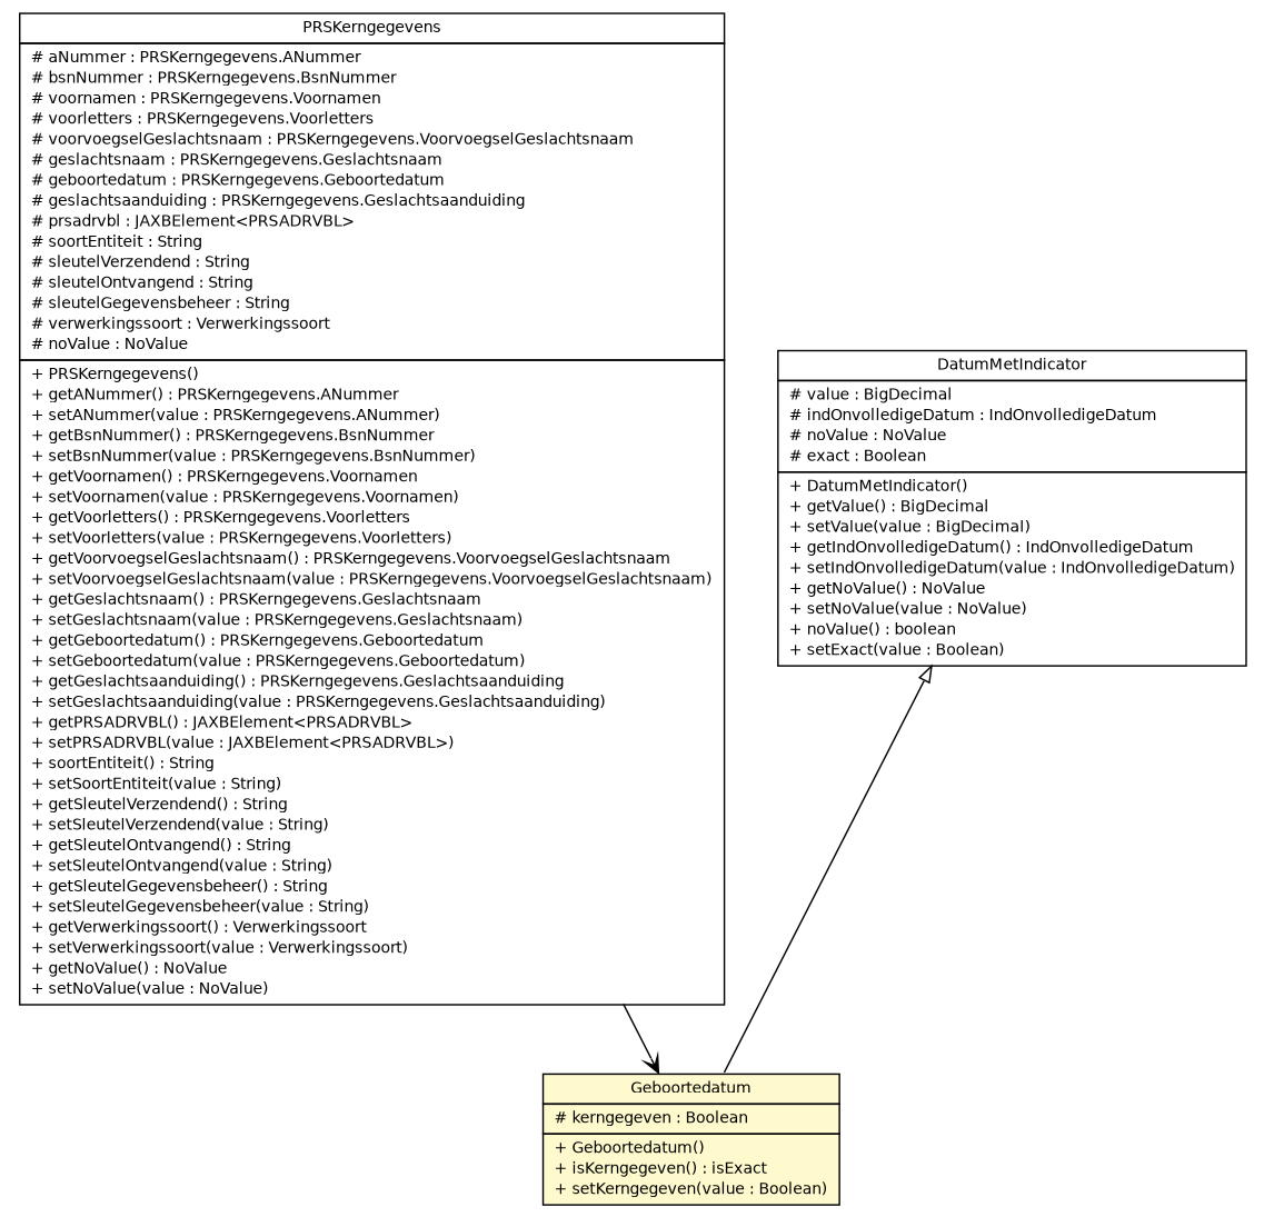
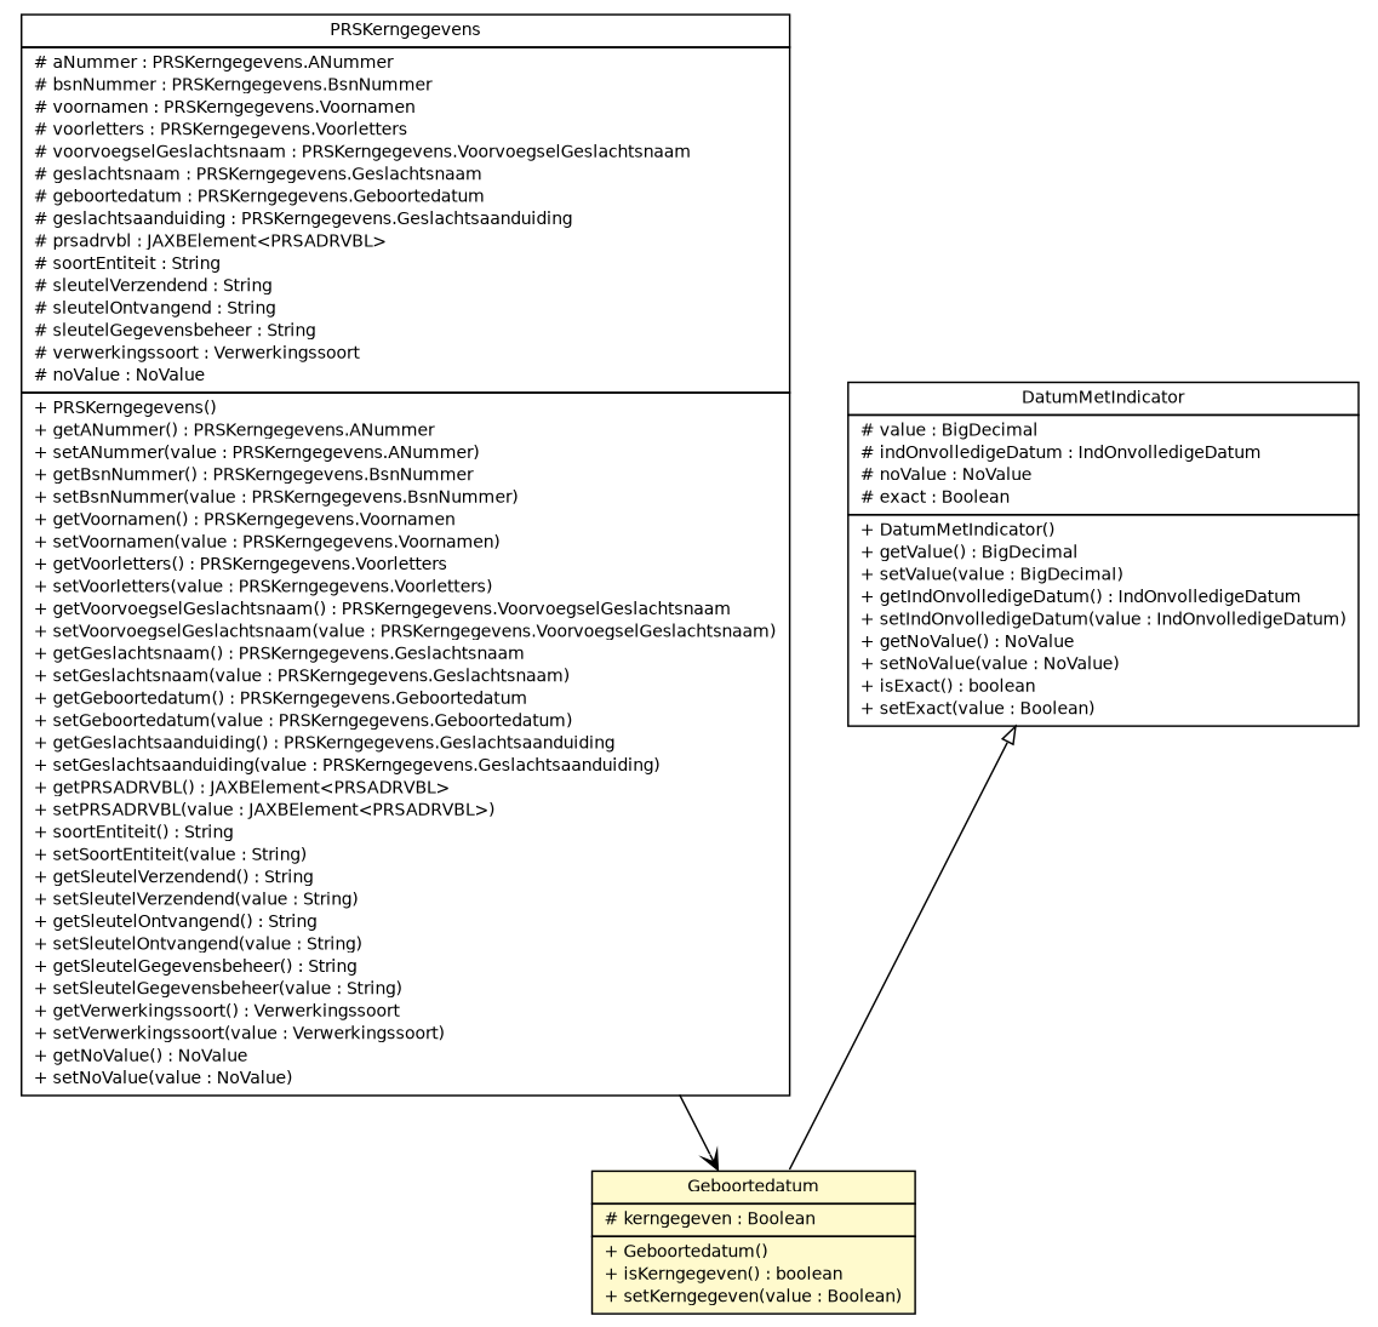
  digraph {
    nodesep=0.25
    ranksep=0.5
    node [fontcolor=black fontname=Helvetica fontsize=10.0 shape=plaintext]
    edge [fontname=Helvetica headport=p labelfontname=Helvetica labelfontsize=10 tailport=p]
    n1 [label=<<table title="nl.egem.stuf.sector.bg._0204.PRSKerngegevens" border="0" cellborder="1" cellspacing="0" cellpadding="2" port="p" href="./PRSKerngegevens.html"> 		<tr><td><table border="0" cellspacing="0" cellpadding="1"> <tr><td align="center" balign="center"> PRSKerngegevens </td></tr> 		</table></td></tr> 		<tr><td><table border="0" cellspacing="0" cellpadding="1"> <tr><td align="left" balign="left"> # aNummer : PRSKerngegevens.ANummer </td></tr> <tr><td align="left" balign="left"> # bsnNummer : PRSKerngegevens.BsnNummer </td></tr> <tr><td align="left" balign="left"> # voornamen : PRSKerngegevens.Voornamen </td></tr> <tr><td align="left" balign="left"> # voorletters : PRSKerngegevens.Voorletters </td></tr> <tr><td align="left" balign="left"> # voorvoegselGeslachtsnaam : PRSKerngegevens.VoorvoegselGeslachtsnaam </td></tr> <tr><td align="left" balign="left"> # geslachtsnaam : PRSKerngegevens.Geslachtsnaam </td></tr> <tr><td align="left" balign="left"> # geboortedatum : PRSKerngegevens.Geboortedatum </td></tr> <tr><td align="left" balign="left"> # geslachtsaanduiding : PRSKerngegevens.Geslachtsaanduiding </td></tr> <tr><td align="left" balign="left"> # prsadrvbl : JAXBElement&lt;PRSADRVBL&gt; </td></tr> <tr><td align="left" balign="left"> # soortEntiteit : String </td></tr> <tr><td align="left" balign="left"> # sleutelVerzendend : String </td></tr> <tr><td align="left" balign="left"> # sleutelOntvangend : String </td></tr> <tr><td align="left" balign="left"> # sleutelGegevensbeheer : String </td></tr> <tr><td align="left" balign="left"> # verwerkingssoort : Verwerkingssoort </td></tr> <tr><td align="left" balign="left"> # noValue : NoValue </td></tr> 		</table></td></tr> 		<tr><td><table border="0" cellspacing="0" cellpadding="1"> <tr><td align="left" balign="left"> + PRSKerngegevens() </td></tr> <tr><td align="left" balign="left"> + getANummer() : PRSKerngegevens.ANummer </td></tr> <tr><td align="left" balign="left"> + setANummer(value : PRSKerngegevens.ANummer) </td></tr> <tr><td align="left" balign="left"> + getBsnNummer() : PRSKerngegevens.BsnNummer </td></tr> <tr><td align="left" balign="left"> + setBsnNummer(value : PRSKerngegevens.BsnNummer) </td></tr> <tr><td align="left" balign="left"> + getVoornamen() : PRSKerngegevens.Voornamen </td></tr> <tr><td align="left" balign="left"> + setVoornamen(value : PRSKerngegevens.Voornamen) </td></tr> <tr><td align="left" balign="left"> + getVoorletters() : PRSKerngegevens.Voorletters </td></tr> <tr><td align="left" balign="left"> + setVoorletters(value : PRSKerngegevens.Voorletters) </td></tr> <tr><td align="left" balign="left"> + getVoorvoegselGeslachtsnaam() : PRSKerngegevens.VoorvoegselGeslachtsnaam </td></tr> <tr><td align="left" balign="left"> + setVoorvoegselGeslachtsnaam(value : PRSKerngegevens.VoorvoegselGeslachtsnaam) </td></tr> <tr><td align="left" balign="left"> + getGeslachtsnaam() : PRSKerngegevens.Geslachtsnaam </td></tr> <tr><td align="left" balign="left"> + setGeslachtsnaam(value : PRSKerngegevens.Geslachtsnaam) </td></tr> <tr><td align="left" balign="left"> + getGeboortedatum() : PRSKerngegevens.Geboortedatum </td></tr> <tr><td align="left" balign="left"> + setGeboortedatum(value : PRSKerngegevens.Geboortedatum) </td></tr> <tr><td align="left" balign="left"> + getGeslachtsaanduiding() : PRSKerngegevens.Geslachtsaanduiding </td></tr> <tr><td align="left" balign="left"> + setGeslachtsaanduiding(value : PRSKerngegevens.Geslachtsaanduiding) </td></tr> <tr><td align="left" balign="left"> + getPRSADRVBL() : JAXBElement&lt;PRSADRVBL&gt; </td></tr> <tr><td align="left" balign="left"> + setPRSADRVBL(value : JAXBElement&lt;PRSADRVBL&gt;) </td></tr> <tr><td align="left" balign="left"> + soortEntiteit() : String </td></tr> <tr><td align="left" balign="left"> + setSoortEntiteit(value : String) </td></tr> <tr><td align="left" balign="left"> + getSleutelVerzendend() : String </td></tr> <tr><td align="left" balign="left"> + setSleutelVerzendend(value : String) </td></tr> <tr><td align="left" balign="left"> + getSleutelOntvangend() : String </td></tr> <tr><td align="left" balign="left"> + setSleutelOntvangend(value : String) </td></tr> <tr><td align="left" balign="left"> + getSleutelGegevensbeheer() : String </td></tr> <tr><td align="left" balign="left"> + setSleutelGegevensbeheer(value : String) </td></tr> <tr><td align="left" balign="left"> + getVerwerkingssoort() : Verwerkingssoort </td></tr> <tr><td align="left" balign="left"> + setVerwerkingssoort(value : Verwerkingssoort) </td></tr> <tr><td align="left" balign="left"> + getNoValue() : NoValue </td></tr> <tr><td align="left" balign="left"> + setNoValue(value : NoValue) </td></tr> 		</table></td></tr> 		</table>>]
-   n2 [label=<<table title="nl.egem.stuf.sector.bg._0204.PRSKerngegevens.Geboortedatum" border="0" cellborder="1" cellspacing="0" cellpadding="2" port="p" bgcolor="lemonChiffon" href="./PRSKerngegevens.Geboortedatum.html"> 		<tr><td><table border="0" cellspacing="0" cellpadding="1"> <tr><td align="center" balign="center"> Geboortedatum </td></tr> 		</table></td></tr> 		<tr><td><table border="0" cellspacing="0" cellpadding="1"> <tr><td align="left" balign="left"> # kerngegeven : Boolean </td></tr> 		</table></td></tr> 		<tr><td><table border="0" cellspacing="0" cellpadding="1"> <tr><td align="left" balign="left"> + Geboortedatum() </td></tr> <tr><td align="left" balign="left"> + isKerngegeven() : isExact </td></tr> <tr><td align="left" balign="left"> + setKerngegeven(value : Boolean) </td></tr> 		</table></td></tr> 		</table>>]
-   n3 [label=<<table title="nl.egem.stuf.stuf0204.DatumMetIndicator" border="0" cellborder="1" cellspacing="0" cellpadding="2" port="p" href="../../../stuf0204/DatumMetIndicator.html"> 		<tr><td><table border="0" cellspacing="0" cellpadding="1"> <tr><td align="center" balign="center"> DatumMetIndicator </td></tr> 		</table></td></tr> 		<tr><td><table border="0" cellspacing="0" cellpadding="1"> <tr><td align="left" balign="left"> # value : BigDecimal </td></tr> <tr><td align="left" balign="left"> # indOnvolledigeDatum : IndOnvolledigeDatum </td></tr> <tr><td align="left" balign="left"> # noValue : NoValue </td></tr> <tr><td align="left" balign="left"> # exact : Boolean </td></tr> 		</table></td></tr> 		<tr><td><table border="0" cellspacing="0" cellpadding="1"> <tr><td align="left" balign="left"> + DatumMetIndicator() </td></tr> <tr><td align="left" balign="left"> + getValue() : BigDecimal </td></tr> <tr><td align="left" balign="left"> + setValue(value : BigDecimal) </td></tr> <tr><td align="left" balign="left"> + getIndOnvolledigeDatum() : IndOnvolledigeDatum </td></tr> <tr><td align="left" balign="left"> + setIndOnvolledigeDatum(value : IndOnvolledigeDatum) </td></tr> <tr><td align="left" balign="left"> + getNoValue() : NoValue </td></tr> <tr><td align="left" balign="left"> + setNoValue(value : NoValue) </td></tr> <tr><td align="left" balign="left"> + noValue() : boolean </td></tr> <tr><td align="left" balign="left"> + setExact(value : Boolean) </td></tr> 		</table></td></tr> 		</table>>]
+   n2 [label=<<table title="nl.egem.stuf.sector.bg._0204.PRSKerngegevens.Geboortedatum" border="0" cellborder="1" cellspacing="0" cellpadding="2" port="p" bgcolor="lemonChiffon" href="./PRSKerngegevens.Geboortedatum.html"> 		<tr><td><table border="0" cellspacing="0" cellpadding="1"> <tr><td align="center" balign="center"> Geboortedatum </td></tr> 		</table></td></tr> 		<tr><td><table border="0" cellspacing="0" cellpadding="1"> <tr><td align="left" balign="left"> # kerngegeven : Boolean </td></tr> 		</table></td></tr> 		<tr><td><table border="0" cellspacing="0" cellpadding="1"> <tr><td align="left" balign="left"> + Geboortedatum() </td></tr> <tr><td align="left" balign="left"> + isKerngegeven() : boolean </td></tr> <tr><td align="left" balign="left"> + setKerngegeven(value : Boolean) </td></tr> 		</table></td></tr> 		</table>>]
+   n3 [label=<<table title="nl.egem.stuf.stuf0204.DatumMetIndicator" border="0" cellborder="1" cellspacing="0" cellpadding="2" port="p" href="../../../stuf0204/DatumMetIndicator.html"> 		<tr><td><table border="0" cellspacing="0" cellpadding="1"> <tr><td align="center" balign="center"> DatumMetIndicator </td></tr> 		</table></td></tr> 		<tr><td><table border="0" cellspacing="0" cellpadding="1"> <tr><td align="left" balign="left"> # value : BigDecimal </td></tr> <tr><td align="left" balign="left"> # indOnvolledigeDatum : IndOnvolledigeDatum </td></tr> <tr><td align="left" balign="left"> # noValue : NoValue </td></tr> <tr><td align="left" balign="left"> # exact : Boolean </td></tr> 		</table></td></tr> 		<tr><td><table border="0" cellspacing="0" cellpadding="1"> <tr><td align="left" balign="left"> + DatumMetIndicator() </td></tr> <tr><td align="left" balign="left"> + getValue() : BigDecimal </td></tr> <tr><td align="left" balign="left"> + setValue(value : BigDecimal) </td></tr> <tr><td align="left" balign="left"> + getIndOnvolledigeDatum() : IndOnvolledigeDatum </td></tr> <tr><td align="left" balign="left"> + setIndOnvolledigeDatum(value : IndOnvolledigeDatum) </td></tr> <tr><td align="left" balign="left"> + getNoValue() : NoValue </td></tr> <tr><td align="left" balign="left"> + setNoValue(value : NoValue) </td></tr> <tr><td align="left" balign="left"> + isExact() : boolean </td></tr> <tr><td align="left" balign="left"> + setExact(value : Boolean) </td></tr> 		</table></td></tr> 		</table>>]
    n1 -> n2 [arrowhead=open color=black fontcolor=black fontsize=10.0]
    n3 -> n2 [arrowtail=empty dir=back fontsize=10]
  }
